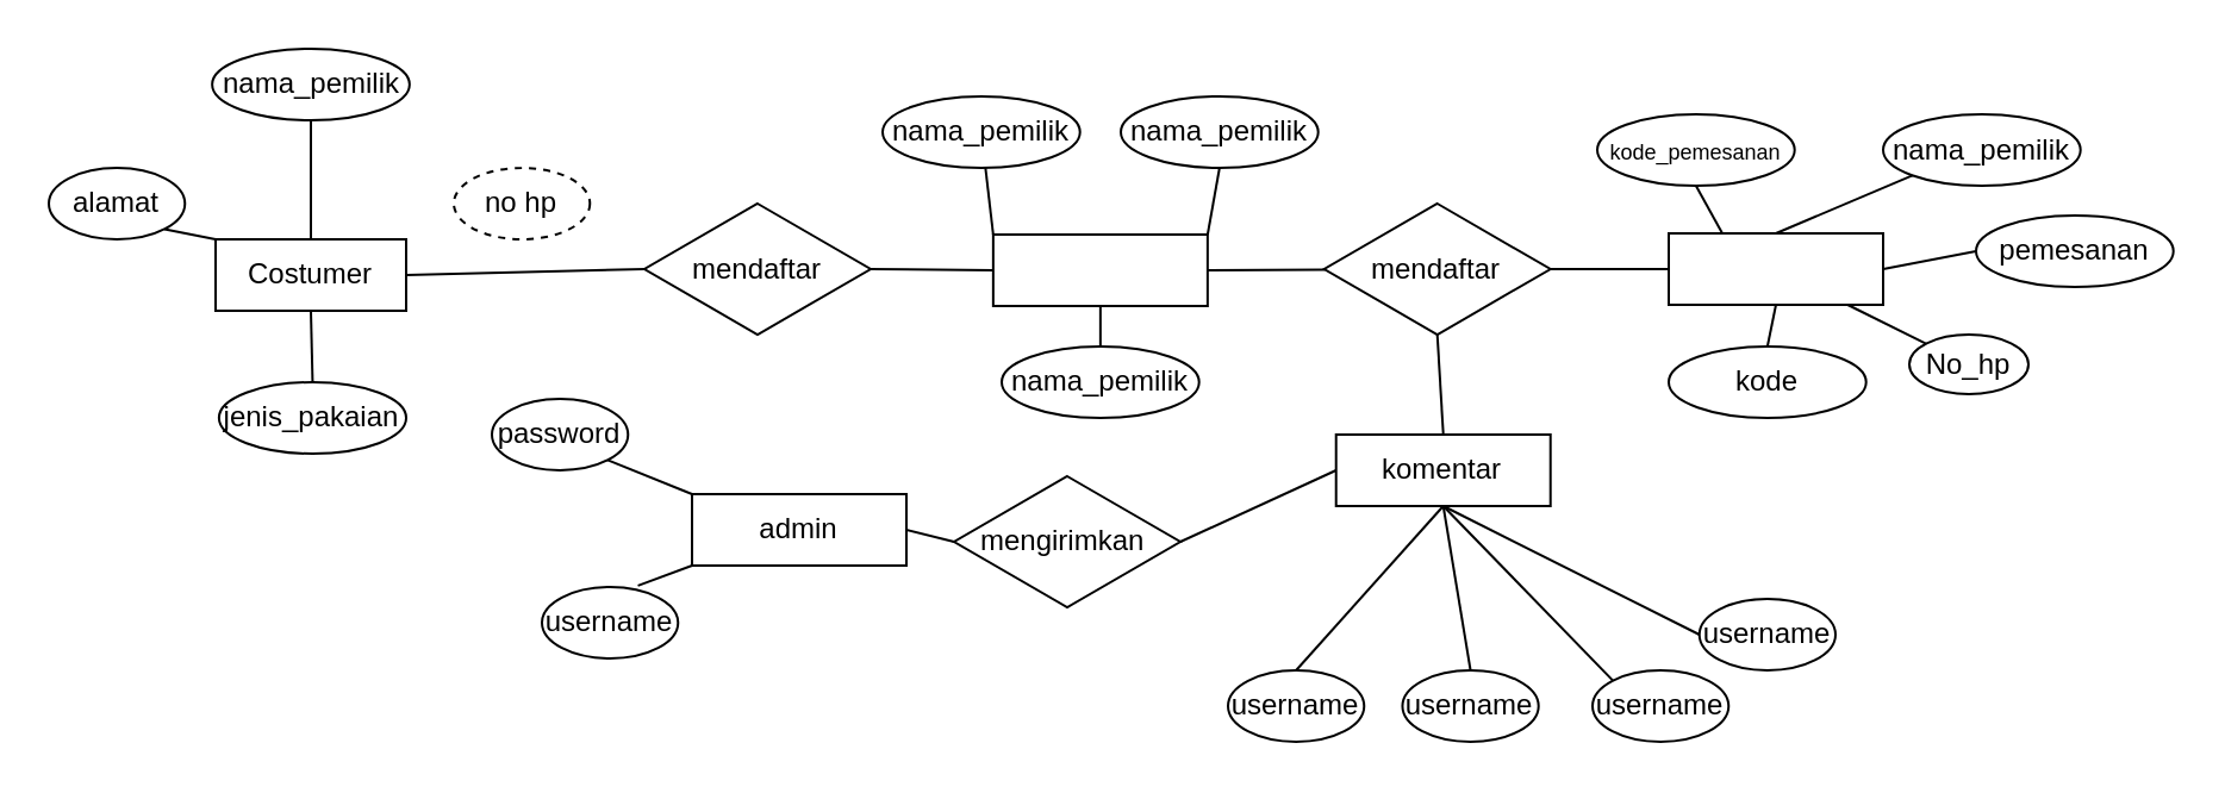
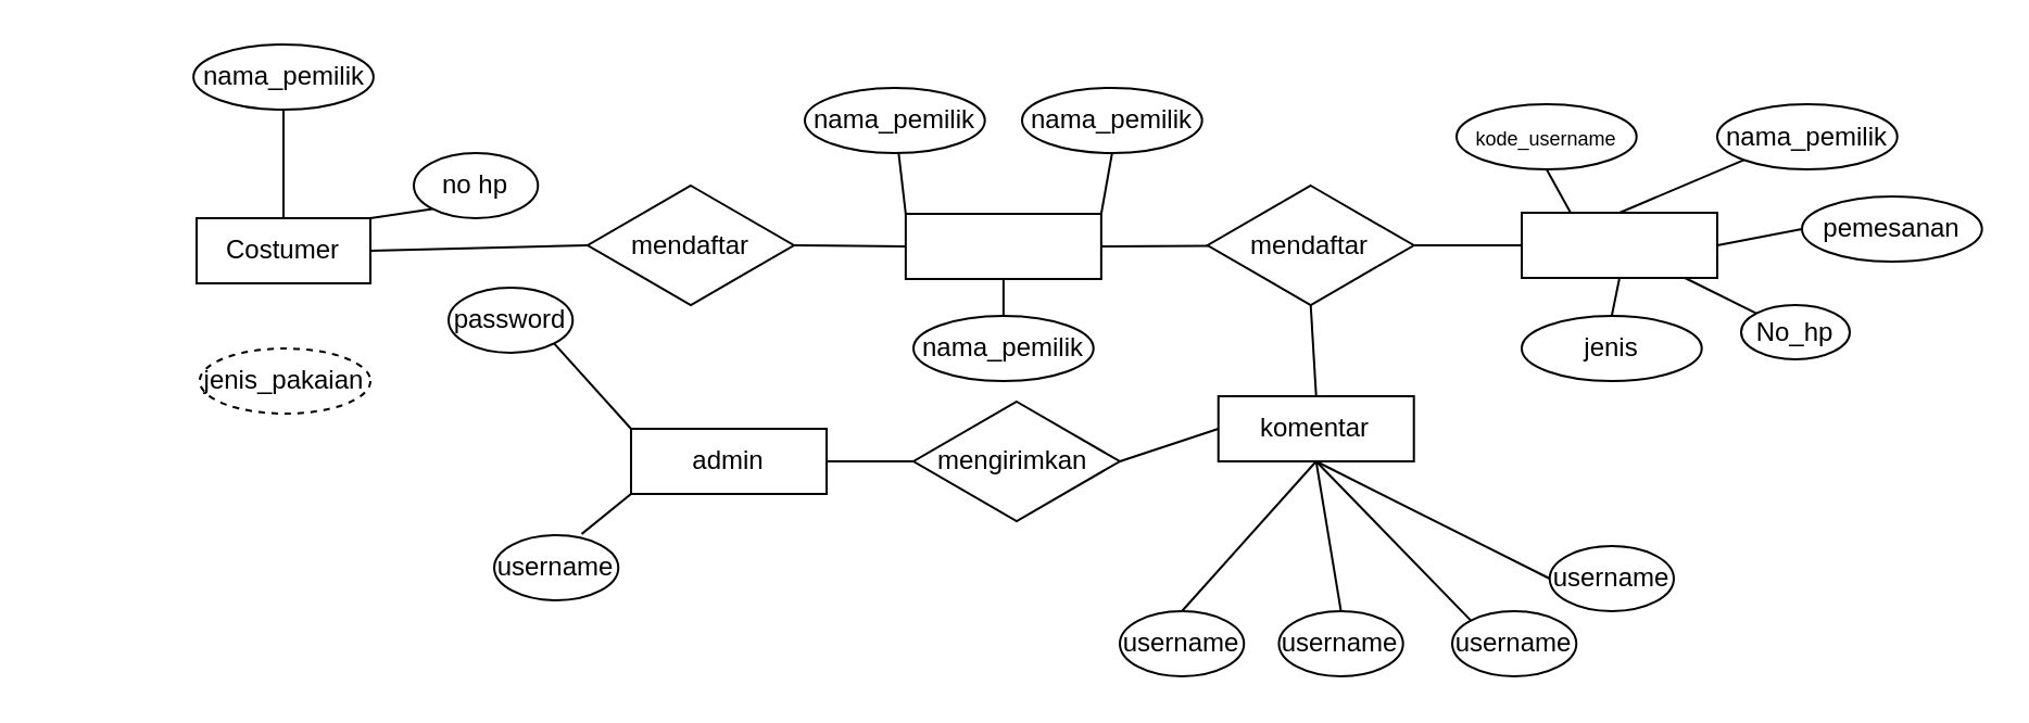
  <mxCell id="0" />
  <mxCell id="1" parent="0" />
  <mxCell id="2" value="Costumer" style="rounded=0;whiteSpace=wrap;html=1;" vertex="1" parent="1"><mxGeometry x="90" y="100" width="80" height="30" as="geometry" /></mxCell>
- <mxCell id="3" value="alamat" style="ellipse;whiteSpace=wrap;html=1;" vertex="1" parent="1"><mxGeometry x="20" y="70" width="57.14" height="30" as="geometry" /></mxCell>
  <mxCell id="4" value="nama_pemilik" style="ellipse;whiteSpace=wrap;html=1;" vertex="1" parent="1"><mxGeometry x="88.57" y="20" width="82.86" height="30" as="geometry" /></mxCell>
- <mxCell id="5" value="no hp" style="ellipse;whiteSpace=wrap;html=1;dashed=1;" vertex="1" parent="1"><mxGeometry x="190" y="70" width="57.14" height="30" as="geometry" /></mxCell>
- <mxCell id="6" value="jenis_pakaian" style="ellipse;whiteSpace=wrap;html=1;" vertex="1" parent="1"><mxGeometry x="91.43" y="160" width="78.57" height="30" as="geometry" /></mxCell>
- <mxCell id="7" value="" style="endArrow=none;html=1;entryX=0;entryY=0;entryDx=0;entryDy=0;exitX=1;exitY=1;exitDx=0;exitDy=0;" edge="1" parent="1" source="3" target="2"><mxGeometry width="50" height="50" relative="1" as="geometry"><mxPoint x="340" y="190" as="sourcePoint" /><mxPoint x="390" y="140" as="targetPoint" /></mxGeometry></mxCell>
+ <mxCell id="5" value="no hp" style="ellipse;whiteSpace=wrap;html=1;" vertex="1" parent="1"><mxGeometry x="190" y="70" width="57.14" height="30" as="geometry" /></mxCell>
+ <mxCell id="6" value="jenis_pakaian" style="ellipse;whiteSpace=wrap;html=1;dashed=1;" vertex="1" parent="1"><mxGeometry x="91.43" y="160" width="78.57" height="30" as="geometry" /></mxCell>
  <mxCell id="8" value="" style="endArrow=none;html=1;entryX=0.5;entryY=1;entryDx=0;entryDy=0;exitX=0.5;exitY=0;exitDx=0;exitDy=0;" edge="1" parent="1" source="2" target="4"><mxGeometry width="50" height="50" relative="1" as="geometry"><mxPoint x="420" y="110" as="sourcePoint" /><mxPoint x="400" y="40" as="targetPoint" /></mxGeometry></mxCell>
- <mxCell id="10" value="" style="endArrow=none;html=1;entryX=0.5;entryY=0;entryDx=0;entryDy=0;exitX=0.5;exitY=1;exitDx=0;exitDy=0;" edge="1" parent="1" source="2" target="6"><mxGeometry width="50" height="50" relative="1" as="geometry"><mxPoint x="140" y="110" as="sourcePoint" /><mxPoint x="140" y="60" as="targetPoint" /></mxGeometry></mxCell>
+ <mxCell id="9" value="" style="endArrow=none;html=1;entryX=0;entryY=1;entryDx=0;entryDy=0;exitX=1;exitY=0;exitDx=0;exitDy=0;" edge="1" parent="1" source="2" target="5"><mxGeometry width="50" height="50" relative="1" as="geometry"><mxPoint x="340" y="200" as="sourcePoint" /><mxPoint x="330" y="130" as="targetPoint" /></mxGeometry></mxCell>
  <mxCell id="11" value="mendaftar" style="rhombus;whiteSpace=wrap;html=1;" vertex="1" parent="1"><mxGeometry x="270" y="85" width="95" height="55" as="geometry" /></mxCell>
  <mxCell id="12" value="" style="rounded=0;whiteSpace=wrap;html=1;" vertex="1" parent="1"><mxGeometry x="416.43" y="98" width="90" height="30" as="geometry" /></mxCell>
  <mxCell id="13" value="nama_pemilik" style="ellipse;whiteSpace=wrap;html=1;" vertex="1" parent="1"><mxGeometry x="370" y="40" width="82.86" height="30" as="geometry" /></mxCell>
  <mxCell id="14" value="nama_pemilik" style="ellipse;whiteSpace=wrap;html=1;" vertex="1" parent="1"><mxGeometry x="470" y="40" width="82.86" height="30" as="geometry" /></mxCell>
  <mxCell id="15" value="nama_pemilik" style="ellipse;whiteSpace=wrap;html=1;" vertex="1" parent="1"><mxGeometry x="420" y="145" width="82.86" height="30" as="geometry" /></mxCell>
  <mxCell id="16" value="" style="rounded=0;whiteSpace=wrap;html=1;" vertex="1" parent="1"><mxGeometry x="700" y="97.5" width="90" height="30" as="geometry" /></mxCell>
  <mxCell id="17" value="mendaftar" style="rhombus;whiteSpace=wrap;html=1;" vertex="1" parent="1"><mxGeometry x="555.36" y="85" width="95" height="55" as="geometry" /></mxCell>
  <mxCell id="18" value="pemesanan" style="ellipse;whiteSpace=wrap;html=1;" vertex="1" parent="1"><mxGeometry x="829" y="90" width="82.86" height="30" as="geometry" /></mxCell>
- <mxCell id="19" value="&lt;font style=&quot;font-size: 9px&quot;&gt;kode_pemesanan&lt;/font&gt;" style="ellipse;whiteSpace=wrap;html=1;" vertex="1" parent="1"><mxGeometry x="670" y="47.5" width="82.86" height="30" as="geometry" /></mxCell>
+ <mxCell id="19" value="&lt;font style=&quot;font-size: 9px&quot;&gt;kode_username&lt;/font&gt;" style="ellipse;whiteSpace=wrap;html=1;" vertex="1" parent="1"><mxGeometry x="670" y="47.5" width="82.86" height="30" as="geometry" /></mxCell>
  <mxCell id="20" value="No_hp" style="ellipse;whiteSpace=wrap;html=1;" vertex="1" parent="1"><mxGeometry x="801" y="140" width="50" height="25" as="geometry" /></mxCell>
  <mxCell id="21" value="nama_pemilik" style="ellipse;whiteSpace=wrap;html=1;" vertex="1" parent="1"><mxGeometry x="790" y="47.5" width="82.86" height="30" as="geometry" /></mxCell>
- <mxCell id="22" value="kode" style="ellipse;whiteSpace=wrap;html=1;" vertex="1" parent="1"><mxGeometry x="700" y="145" width="82.86" height="30" as="geometry" /></mxCell>
+ <mxCell id="22" value="jenis" style="ellipse;whiteSpace=wrap;html=1;" vertex="1" parent="1"><mxGeometry x="700" y="145" width="82.86" height="30" as="geometry" /></mxCell>
  <mxCell id="23" value="komentar" style="rounded=0;whiteSpace=wrap;html=1;" vertex="1" parent="1"><mxGeometry x="560.36" y="182" width="90" height="30" as="geometry" /></mxCell>
- <mxCell id="24" value="mengirimkan&amp;nbsp;" style="rhombus;whiteSpace=wrap;html=1;" vertex="1" parent="1"><mxGeometry x="400" y="199.5" width="95" height="55" as="geometry" /></mxCell>
- <mxCell id="25" value="admin" style="rounded=0;whiteSpace=wrap;html=1;" vertex="1" parent="1"><mxGeometry x="290" y="207" width="90" height="30" as="geometry" /></mxCell>
+ <mxCell id="24" value="mengirimkan&amp;nbsp;" style="rhombus;whiteSpace=wrap;html=1;" vertex="1" parent="1"><mxGeometry x="420" y="184.5" width="95" height="55" as="geometry" /></mxCell>
+ <mxCell id="25" value="admin" style="rounded=0;whiteSpace=wrap;html=1;" vertex="1" parent="1"><mxGeometry x="290" y="197" width="90" height="30" as="geometry" /></mxCell>
  <mxCell id="26" value="" style="endArrow=none;html=1;entryX=0.5;entryY=1;entryDx=0;entryDy=0;exitX=0.5;exitY=0;exitDx=0;exitDy=0;" edge="1" parent="1" source="23" target="17"><mxGeometry width="50" height="50" relative="1" as="geometry"><mxPoint x="409" y="233" as="sourcePoint" /><mxPoint x="459" y="183" as="targetPoint" /></mxGeometry></mxCell>
  <mxCell id="27" value="" style="endArrow=none;html=1;exitX=0;exitY=0.5;exitDx=0;exitDy=0;entryX=1;entryY=0.5;entryDx=0;entryDy=0;" edge="1" parent="1" source="23" target="24"><mxGeometry width="50" height="50" relative="1" as="geometry"><mxPoint x="607.36" y="204" as="sourcePoint" /><mxPoint x="511" y="210" as="targetPoint" /></mxGeometry></mxCell>
  <mxCell id="28" value="" style="endArrow=none;html=1;exitX=1;exitY=0.5;exitDx=0;exitDy=0;entryX=0;entryY=0.5;entryDx=0;entryDy=0;" edge="1" parent="1" source="25" target="24"><mxGeometry width="50" height="50" relative="1" as="geometry"><mxPoint x="546.36" y="219" as="sourcePoint" /><mxPoint x="506" y="219" as="targetPoint" /></mxGeometry></mxCell>
- <mxCell id="29" value="password" style="ellipse;whiteSpace=wrap;html=1;" vertex="1" parent="1"><mxGeometry x="206" y="167" width="57.14" height="30" as="geometry" /></mxCell>
+ <mxCell id="29" value="password" style="ellipse;whiteSpace=wrap;html=1;" vertex="1" parent="1"><mxGeometry x="206" y="132" width="57.14" height="30" as="geometry" /></mxCell>
  <mxCell id="30" value="username" style="ellipse;whiteSpace=wrap;html=1;" vertex="1" parent="1"><mxGeometry x="227" y="246" width="57.14" height="30" as="geometry" /></mxCell>
  <mxCell id="31" value="" style="endArrow=none;html=1;exitX=0;exitY=0;exitDx=0;exitDy=0;" edge="1" parent="1" source="12" target="13"><mxGeometry width="50" height="50" relative="1" as="geometry"><mxPoint x="409" y="149" as="sourcePoint" /><mxPoint x="459" y="99" as="targetPoint" /></mxGeometry></mxCell>
  <mxCell id="32" value="" style="endArrow=none;html=1;exitX=1;exitY=0;exitDx=0;exitDy=0;entryX=0.5;entryY=1;entryDx=0;entryDy=0;" edge="1" parent="1" source="12" target="14"><mxGeometry width="50" height="50" relative="1" as="geometry"><mxPoint x="423.43" y="97" as="sourcePoint" /><mxPoint x="420.395" y="76.983" as="targetPoint" /></mxGeometry></mxCell>
  <mxCell id="33" value="" style="endArrow=none;html=1;entryX=0.5;entryY=1;entryDx=0;entryDy=0;" edge="1" parent="1" source="15" target="12"><mxGeometry width="50" height="50" relative="1" as="geometry"><mxPoint x="409" y="149" as="sourcePoint" /><mxPoint x="459" y="99" as="targetPoint" /></mxGeometry></mxCell>
  <mxCell id="34" value="" style="endArrow=none;html=1;exitX=1;exitY=0.5;exitDx=0;exitDy=0;entryX=0;entryY=0.5;entryDx=0;entryDy=0;" edge="1" parent="1" source="2" target="11"><mxGeometry width="50" height="50" relative="1" as="geometry"><mxPoint x="283" y="65" as="sourcePoint" /><mxPoint x="333" y="15" as="targetPoint" /></mxGeometry></mxCell>
  <mxCell id="35" value="" style="endArrow=none;html=1;exitX=0;exitY=0.5;exitDx=0;exitDy=0;entryX=1;entryY=0.5;entryDx=0;entryDy=0;" edge="1" parent="1" source="12" target="11"><mxGeometry width="50" height="50" relative="1" as="geometry"><mxPoint x="177" y="122" as="sourcePoint" /><mxPoint x="277" y="119.5" as="targetPoint" /></mxGeometry></mxCell>
  <mxCell id="36" value="" style="endArrow=none;html=1;exitX=1;exitY=0.5;exitDx=0;exitDy=0;" edge="1" parent="1" source="12" target="17"><mxGeometry width="50" height="50" relative="1" as="geometry"><mxPoint x="423.43" y="120" as="sourcePoint" /><mxPoint x="372" y="119.5" as="targetPoint" /></mxGeometry></mxCell>
  <mxCell id="37" value="" style="endArrow=none;html=1;exitX=1;exitY=0.5;exitDx=0;exitDy=0;" edge="1" parent="1" source="17" target="16"><mxGeometry width="50" height="50" relative="1" as="geometry"><mxPoint x="513.43" y="120" as="sourcePoint" /><mxPoint x="562.782" y="119.744" as="targetPoint" /></mxGeometry></mxCell>
  <mxCell id="38" value="" style="endArrow=none;html=1;entryX=1;entryY=1;entryDx=0;entryDy=0;exitX=0;exitY=0;exitDx=0;exitDy=0;" edge="1" parent="1" source="25" target="29"><mxGeometry width="50" height="50" relative="1" as="geometry"><mxPoint x="325" y="219" as="sourcePoint" /><mxPoint x="375" y="169" as="targetPoint" /></mxGeometry></mxCell>
  <mxCell id="39" value="" style="endArrow=none;html=1;entryX=0.705;entryY=-0.019;entryDx=0;entryDy=0;exitX=0;exitY=1;exitDx=0;exitDy=0;entryPerimeter=0;" edge="1" parent="1" source="25" target="30"><mxGeometry width="50" height="50" relative="1" as="geometry"><mxPoint x="297" y="204" as="sourcePoint" /><mxPoint x="261.747" y="199.62" as="targetPoint" /></mxGeometry></mxCell>
  <mxCell id="40" value="" style="endArrow=none;html=1;entryX=0.5;entryY=1;entryDx=0;entryDy=0;exitX=0.5;exitY=0;exitDx=0;exitDy=0;" edge="1" parent="1" source="41" target="23"><mxGeometry width="50" height="50" relative="1" as="geometry"><mxPoint x="549" y="274" as="sourcePoint" /><mxPoint x="375" y="169" as="targetPoint" /></mxGeometry></mxCell>
  <mxCell id="41" value="username" style="ellipse;whiteSpace=wrap;html=1;" vertex="1" parent="1"><mxGeometry x="515" y="281" width="57.14" height="30" as="geometry" /></mxCell>
  <mxCell id="42" value="" style="endArrow=none;html=1;entryX=0.5;entryY=1;entryDx=0;entryDy=0;exitX=0.5;exitY=0;exitDx=0;exitDy=0;" edge="1" parent="1" source="43" target="23"><mxGeometry width="50" height="50" relative="1" as="geometry"><mxPoint x="556" y="281" as="sourcePoint" /><mxPoint x="607.36" y="234" as="targetPoint" /></mxGeometry></mxCell>
  <mxCell id="43" value="username" style="ellipse;whiteSpace=wrap;html=1;" vertex="1" parent="1"><mxGeometry x="588.22" y="281" width="57.14" height="30" as="geometry" /></mxCell>
  <mxCell id="44" value="username" style="ellipse;whiteSpace=wrap;html=1;" vertex="1" parent="1"><mxGeometry x="668" y="281" width="57.14" height="30" as="geometry" /></mxCell>
  <mxCell id="45" value="" style="endArrow=none;html=1;entryX=0.5;entryY=1;entryDx=0;entryDy=0;exitX=0;exitY=0;exitDx=0;exitDy=0;" edge="1" parent="1" source="44" target="23"><mxGeometry width="50" height="50" relative="1" as="geometry"><mxPoint x="623.79" y="288" as="sourcePoint" /><mxPoint x="607.36" y="234" as="targetPoint" /></mxGeometry></mxCell>
  <mxCell id="46" value="username" style="ellipse;whiteSpace=wrap;html=1;" vertex="1" parent="1"><mxGeometry x="712.86" y="251" width="57.14" height="30" as="geometry" /></mxCell>
  <mxCell id="47" value="" style="endArrow=none;html=1;exitX=0;exitY=0.5;exitDx=0;exitDy=0;entryX=0.5;entryY=1;entryDx=0;entryDy=0;" edge="1" parent="1" source="46" target="23"><mxGeometry width="50" height="50" relative="1" as="geometry"><mxPoint x="683.393" y="292.38" as="sourcePoint" /><mxPoint x="640" y="239" as="targetPoint" /></mxGeometry></mxCell>
  <mxCell id="48" value="" style="endArrow=none;html=1;entryX=0.25;entryY=0;entryDx=0;entryDy=0;exitX=0.5;exitY=1;exitDx=0;exitDy=0;" edge="1" parent="1" source="19" target="16"><mxGeometry width="50" height="50" relative="1" as="geometry"><mxPoint x="325" y="219" as="sourcePoint" /><mxPoint x="375" y="169" as="targetPoint" /></mxGeometry></mxCell>
  <mxCell id="49" value="" style="endArrow=none;html=1;exitX=0;exitY=1;exitDx=0;exitDy=0;entryX=0.5;entryY=0;entryDx=0;entryDy=0;" edge="1" parent="1" source="21" target="16"><mxGeometry width="50" height="50" relative="1" as="geometry"><mxPoint x="718.43" y="84.5" as="sourcePoint" /><mxPoint x="738" y="92" as="targetPoint" /></mxGeometry></mxCell>
  <mxCell id="50" value="" style="endArrow=none;html=1;entryX=0.5;entryY=1;entryDx=0;entryDy=0;exitX=0.5;exitY=0;exitDx=0;exitDy=0;" edge="1" parent="1" source="22" target="16"><mxGeometry width="50" height="50" relative="1" as="geometry"><mxPoint x="325" y="219" as="sourcePoint" /><mxPoint x="375" y="169" as="targetPoint" /></mxGeometry></mxCell>
  <mxCell id="51" value="" style="endArrow=none;html=1;entryX=0;entryY=0.5;entryDx=0;entryDy=0;exitX=1;exitY=0.5;exitDx=0;exitDy=0;" edge="1" parent="1" source="16" target="18"><mxGeometry width="50" height="50" relative="1" as="geometry"><mxPoint x="748.43" y="152" as="sourcePoint" /><mxPoint x="752" y="134.5" as="targetPoint" /></mxGeometry></mxCell>
  <mxCell id="52" value="" style="endArrow=none;html=1;exitX=0;exitY=0;exitDx=0;exitDy=0;" edge="1" parent="1" source="20" target="16"><mxGeometry width="50" height="50" relative="1" as="geometry"><mxPoint x="797" y="119.5" as="sourcePoint" /><mxPoint x="836" y="112" as="targetPoint" /></mxGeometry></mxCell>
